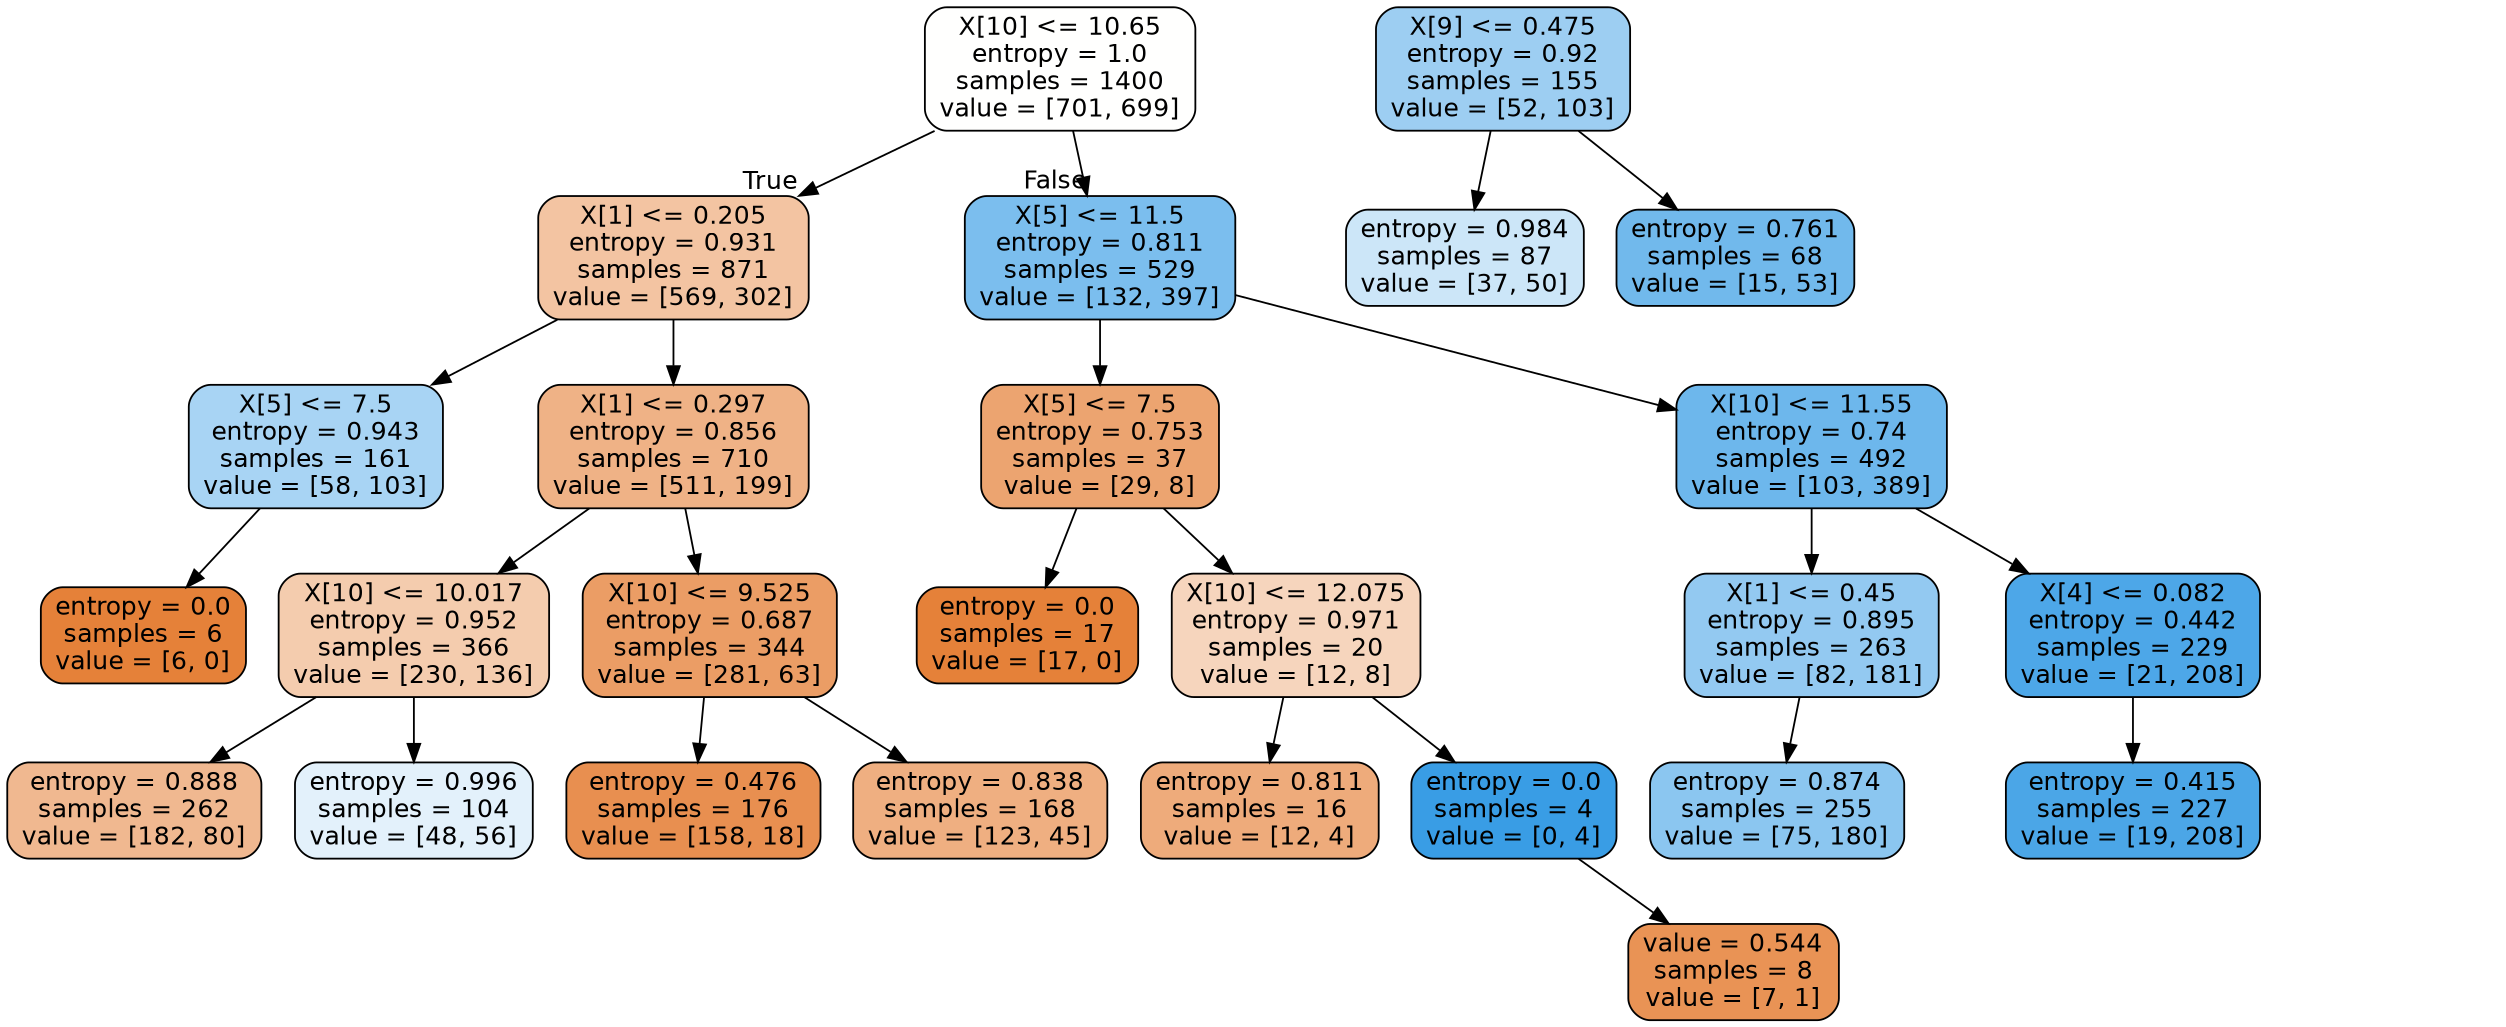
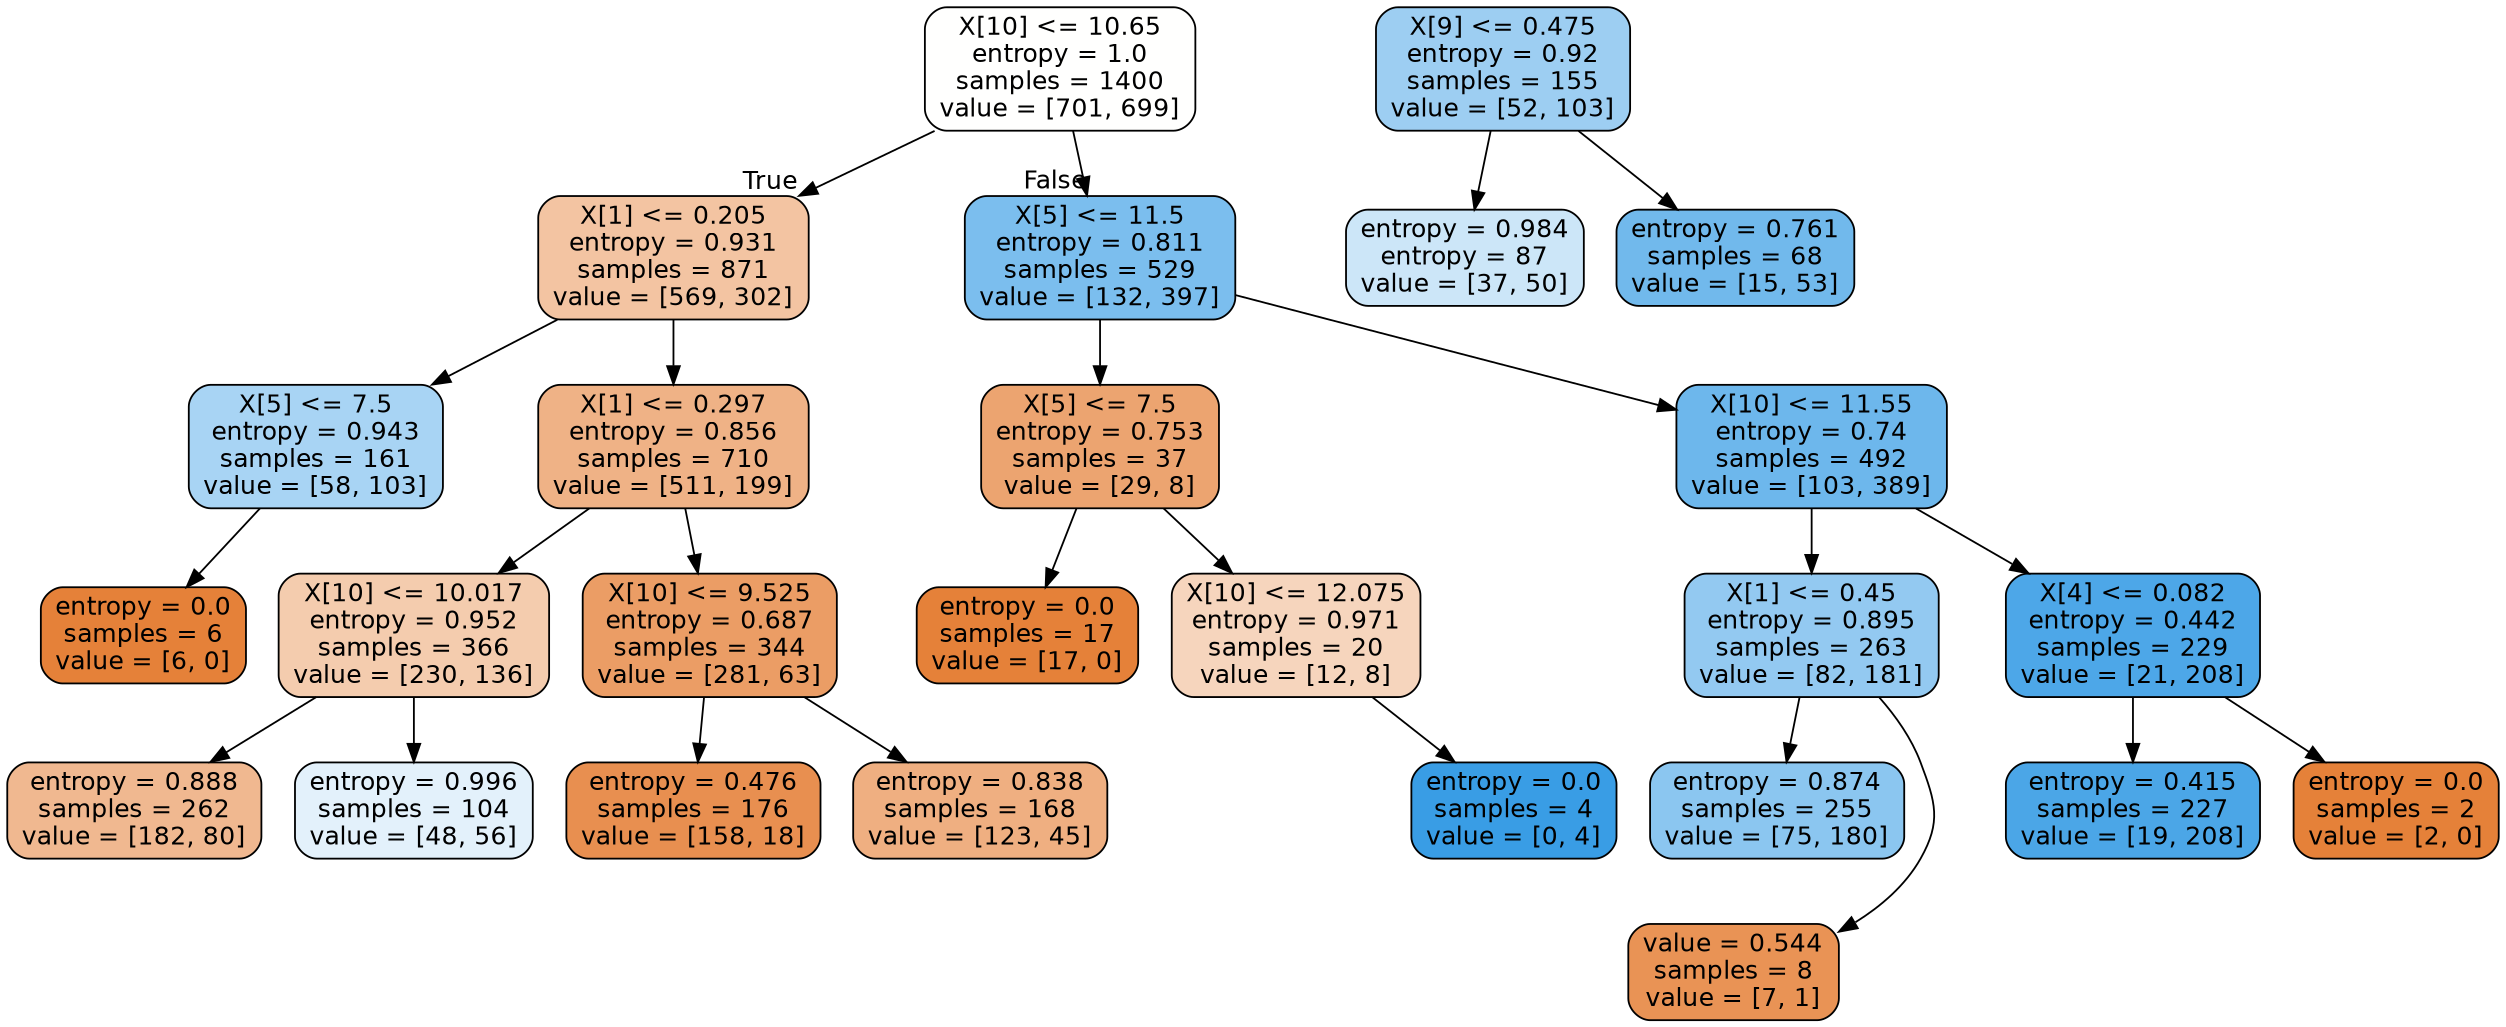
  digraph {
    node [color=black fillcolor="#e58139" fontname=helvetica shape=box style="filled, rounded"]
    edge [fontname=helvetica]
    n1 [fillcolor="#fffffe" label="X[10] <= 10.65\nentropy = 1.0\nsamples = 1400\nvalue = [701, 699]"]
    n2 [fillcolor="#f3c4a2" label="X[1] <= 0.205\nentropy = 0.931\nsamples = 871\nvalue = [569, 302]"]
    n3 [fillcolor="#7bbeee" label="X[5] <= 11.5\nentropy = 0.811\nsamples = 529\nvalue = [132, 397]"]
    n4 [fillcolor="#a8d4f4" label="X[5] <= 7.5\nentropy = 0.943\nsamples = 161\nvalue = [58, 103]"]
    n5 [fillcolor="#efb286" label="X[1] <= 0.297\nentropy = 0.856\nsamples = 710\nvalue = [511, 199]"]
    n6 [fillcolor="#eca470" label="X[5] <= 7.5\nentropy = 0.753\nsamples = 37\nvalue = [29, 8]"]
    n7 [fillcolor="#6db7ec" label="X[10] <= 11.55\nentropy = 0.74\nsamples = 492\nvalue = [103, 389]"]
    n8 [label="entropy = 0.0\nsamples = 6\nvalue = [6, 0]"]
    n9 [fillcolor="#f4ccae" label="X[10] <= 10.017\nentropy = 0.952\nsamples = 366\nvalue = [230, 136]"]
    n10 [fillcolor="#eb9d65" label="X[10] <= 9.525\nentropy = 0.687\nsamples = 344\nvalue = [281, 63]"]
    n11 [fillcolor="#9dcef2" label="X[9] <= 0.475\nentropy = 0.92\nsamples = 155\nvalue = [52, 103]"]
-   n12 [fillcolor="#cce6f8" label="entropy = 0.984\nsamples = 87\nvalue = [37, 50]"]
+   n12 [fillcolor="#cce6f8" label="entropy = 0.984\nentropy = 87\nvalue = [37, 50]"]
    n13 [fillcolor="#71b9ec" label="entropy = 0.761\nsamples = 68\nvalue = [15, 53]"]
    n14 [fillcolor="#f0b890" label="entropy = 0.888\nsamples = 262\nvalue = [182, 80]"]
    n15 [fillcolor="#e3f1fb" label="entropy = 0.996\nsamples = 104\nvalue = [48, 56]"]
    n16 [fillcolor="#e88f50" label="entropy = 0.476\nsamples = 176\nvalue = [158, 18]"]
    n17 [fillcolor="#efaf81" label="entropy = 0.838\nsamples = 168\nvalue = [123, 45]"]
    n18 [label="entropy = 0.0\nsamples = 17\nvalue = [17, 0]"]
    n19 [fillcolor="#f6d5bd" label="X[10] <= 12.075\nentropy = 0.971\nsamples = 20\nvalue = [12, 8]"]
    n20 [fillcolor="#93c9f1" label="X[1] <= 0.45\nentropy = 0.895\nsamples = 263\nvalue = [82, 181]"]
    n21 [fillcolor="#4da7e8" label="X[4] <= 0.082\nentropy = 0.442\nsamples = 229\nvalue = [21, 208]"]
-   n22 [fillcolor="#eeab7b" label="entropy = 0.811\nsamples = 16\nvalue = [12, 4]"]
    n23 [fillcolor="#399de5" label="entropy = 0.0\nsamples = 4\nvalue = [0, 4]"]
    n24 [fillcolor="#8bc6f0" label="entropy = 0.874\nsamples = 255\nvalue = [75, 180]"]
    n25 [fillcolor="#e99355" label="value = 0.544\nsamples = 8\nvalue = [7, 1]"]
    n26 [fillcolor="#4ba6e7" label="entropy = 0.415\nsamples = 227\nvalue = [19, 208]"]
+   n27 [label="entropy = 0.0\nsamples = 2\nvalue = [2, 0]"]
    n1 -> n2 [headlabel=True labelangle=45 labeldistance=2.5]
    n1 -> n3 [headlabel=False labelangle=-45 labeldistance=2.5]
    n2 -> n4
    n2 -> n5
    n3 -> n6
    n3 -> n7
    n4 -> n8
    n5 -> n9
    n5 -> n10
    n6 -> n18
    n6 -> n19
    n7 -> n20
    n7 -> n21
    n9 -> n14
    n9 -> n15
    n10 -> n16
    n10 -> n17
    n11 -> n12
    n11 -> n13
-   n19 -> n22
    n19 -> n23
    n20 -> n24
-   n23 -> n25
+   n20 -> n25
    n21 -> n26
+   n21 -> n27
  }
